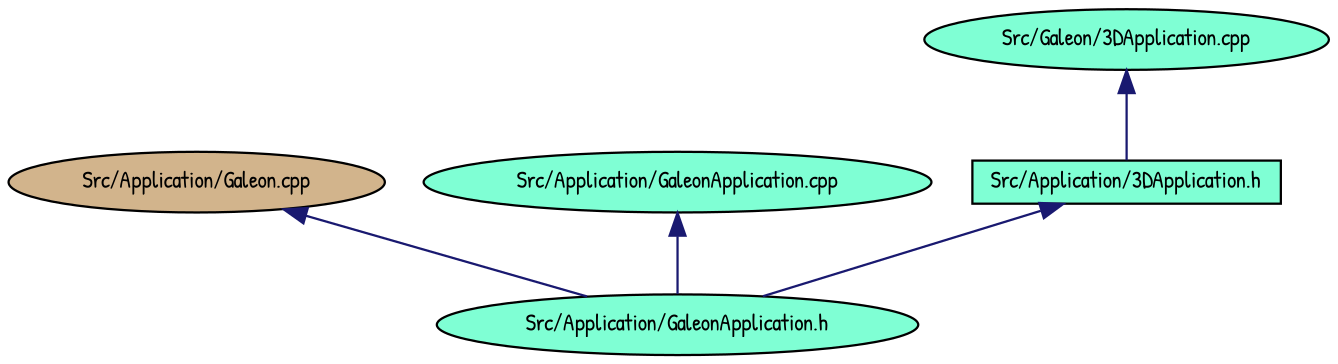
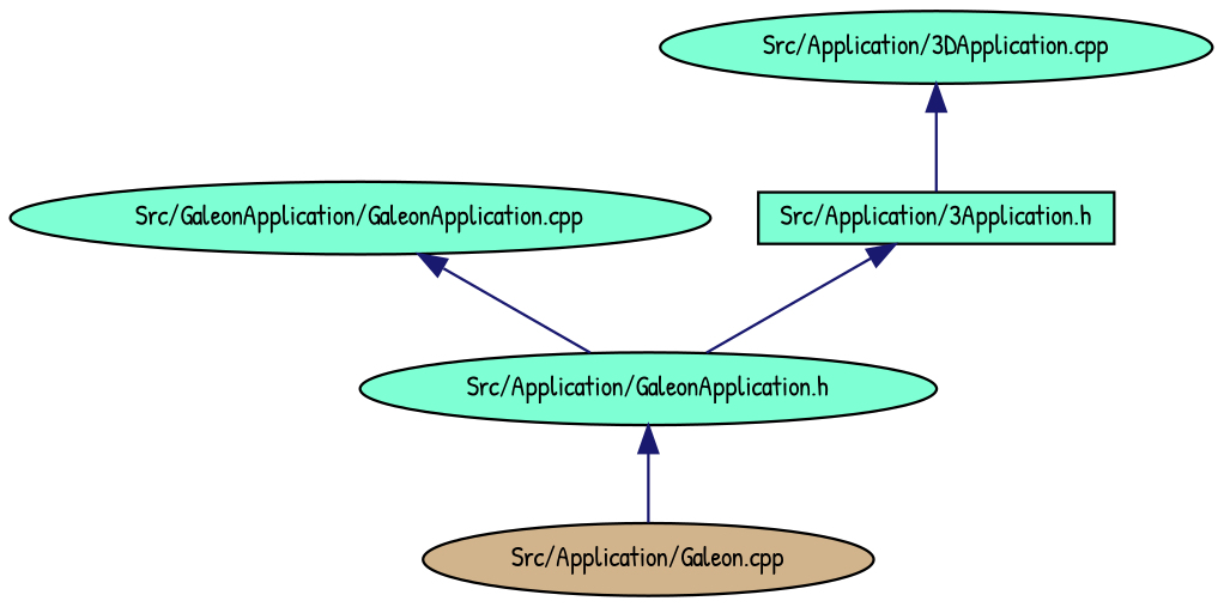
  digraph {
    fontname="Patrick Hand"
    node [color=black fillcolor=aquamarine fontname="Patrick Hand" fontsize=10 shape=ellipse style=filled]
    edge [color=midnightblue dir=back fontname="Patrick Hand" fontsize=10 labelfontname=FreeSans labelfontsize=10 style=solid]
-   n1 [fontcolor=black height=0.2 label="Src/Application/3DApplication.h" shape=box width=0.4]
+   n1 [fontcolor=black height=0.2 label="Src/Application/3Application.h" shape=box width=0.4]
    n2 [height=0.2 label="Src/Application/GaleonApplication.h" width=0.4]
-   n3 [height=0.2 label="Src/Galeon/3DApplication.cpp" width=0.4]
+   n3 [height=0.2 label="Src/Application/3DApplication.cpp" width=0.4]
    n4 [fillcolor=tan height=0.2 label="Src/Application/Galeon.cpp" width=0.4]
-   n5 [height=0.2 label="Src/Application/GaleonApplication.cpp" width=0.4]
+   n5 [height=0.2 label="Src/GaleonApplication/GaleonApplication.cpp" width=0.4]
    n1 -> n2
-   n4 -> n2
+   n2 -> n4
    n3 -> n1
    n5 -> n2
  }
